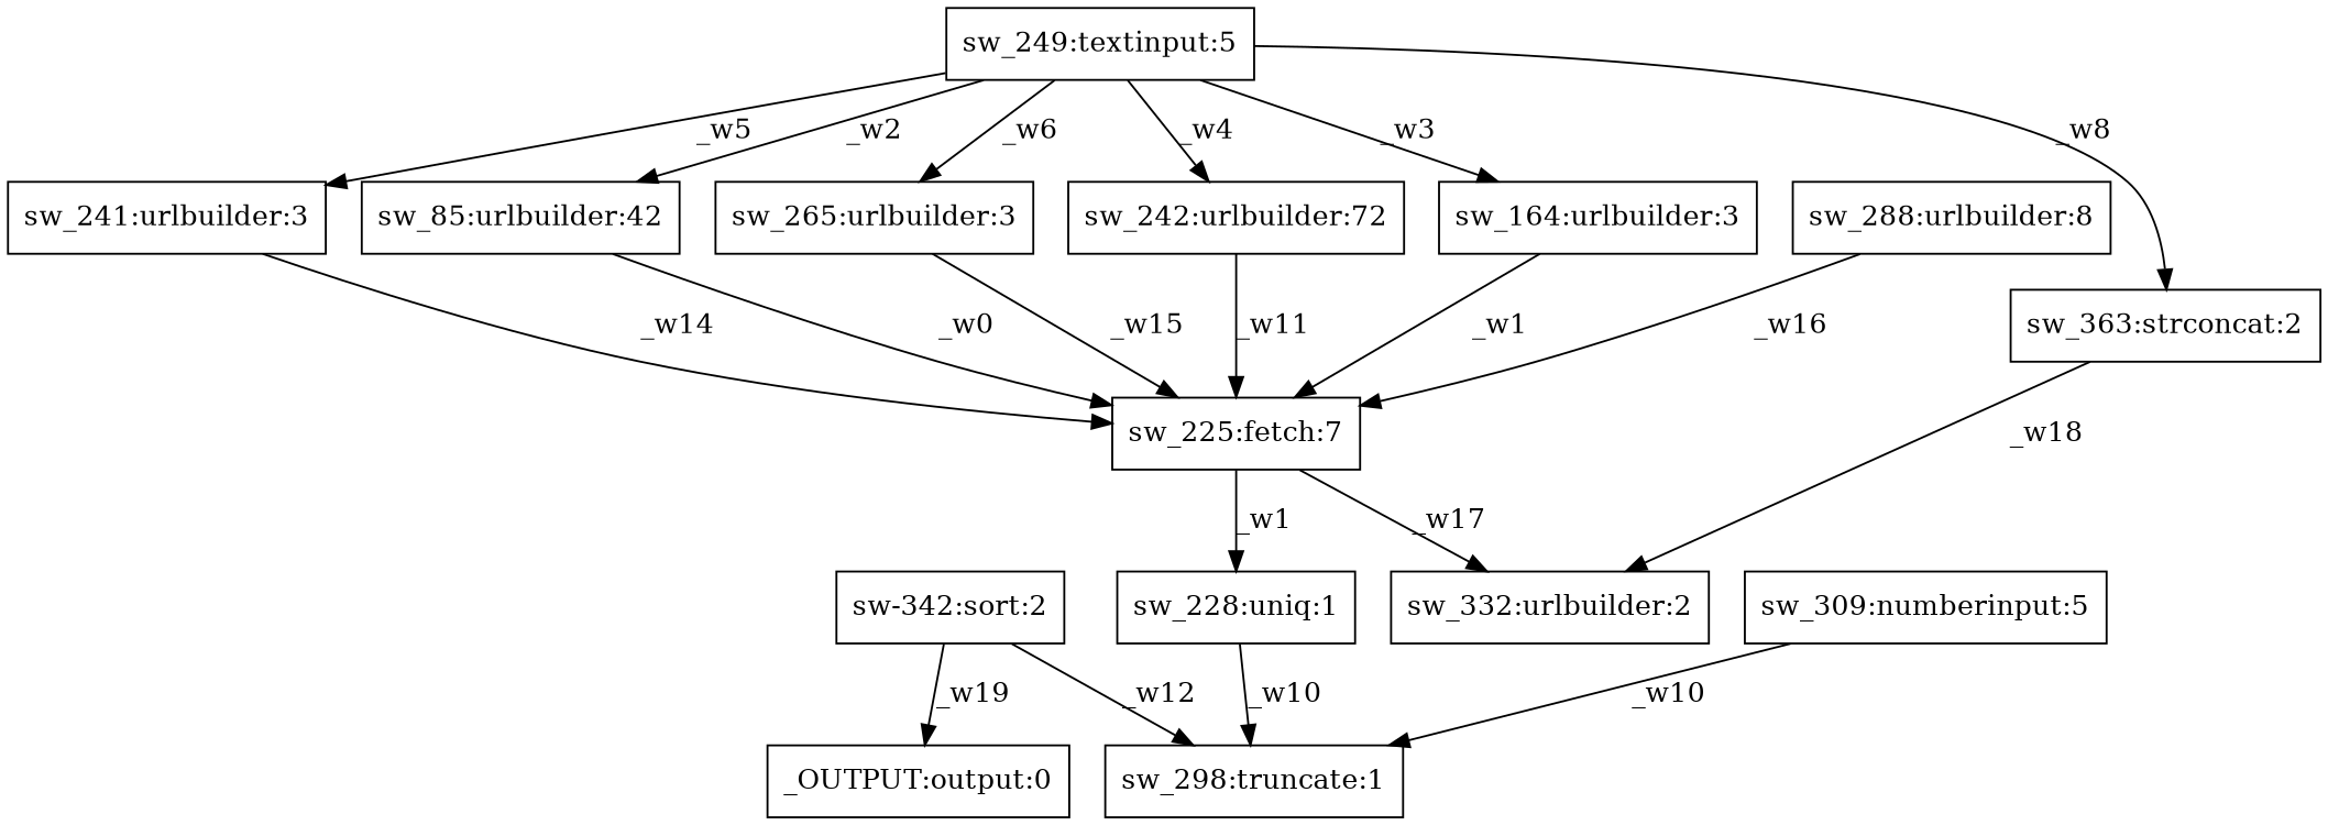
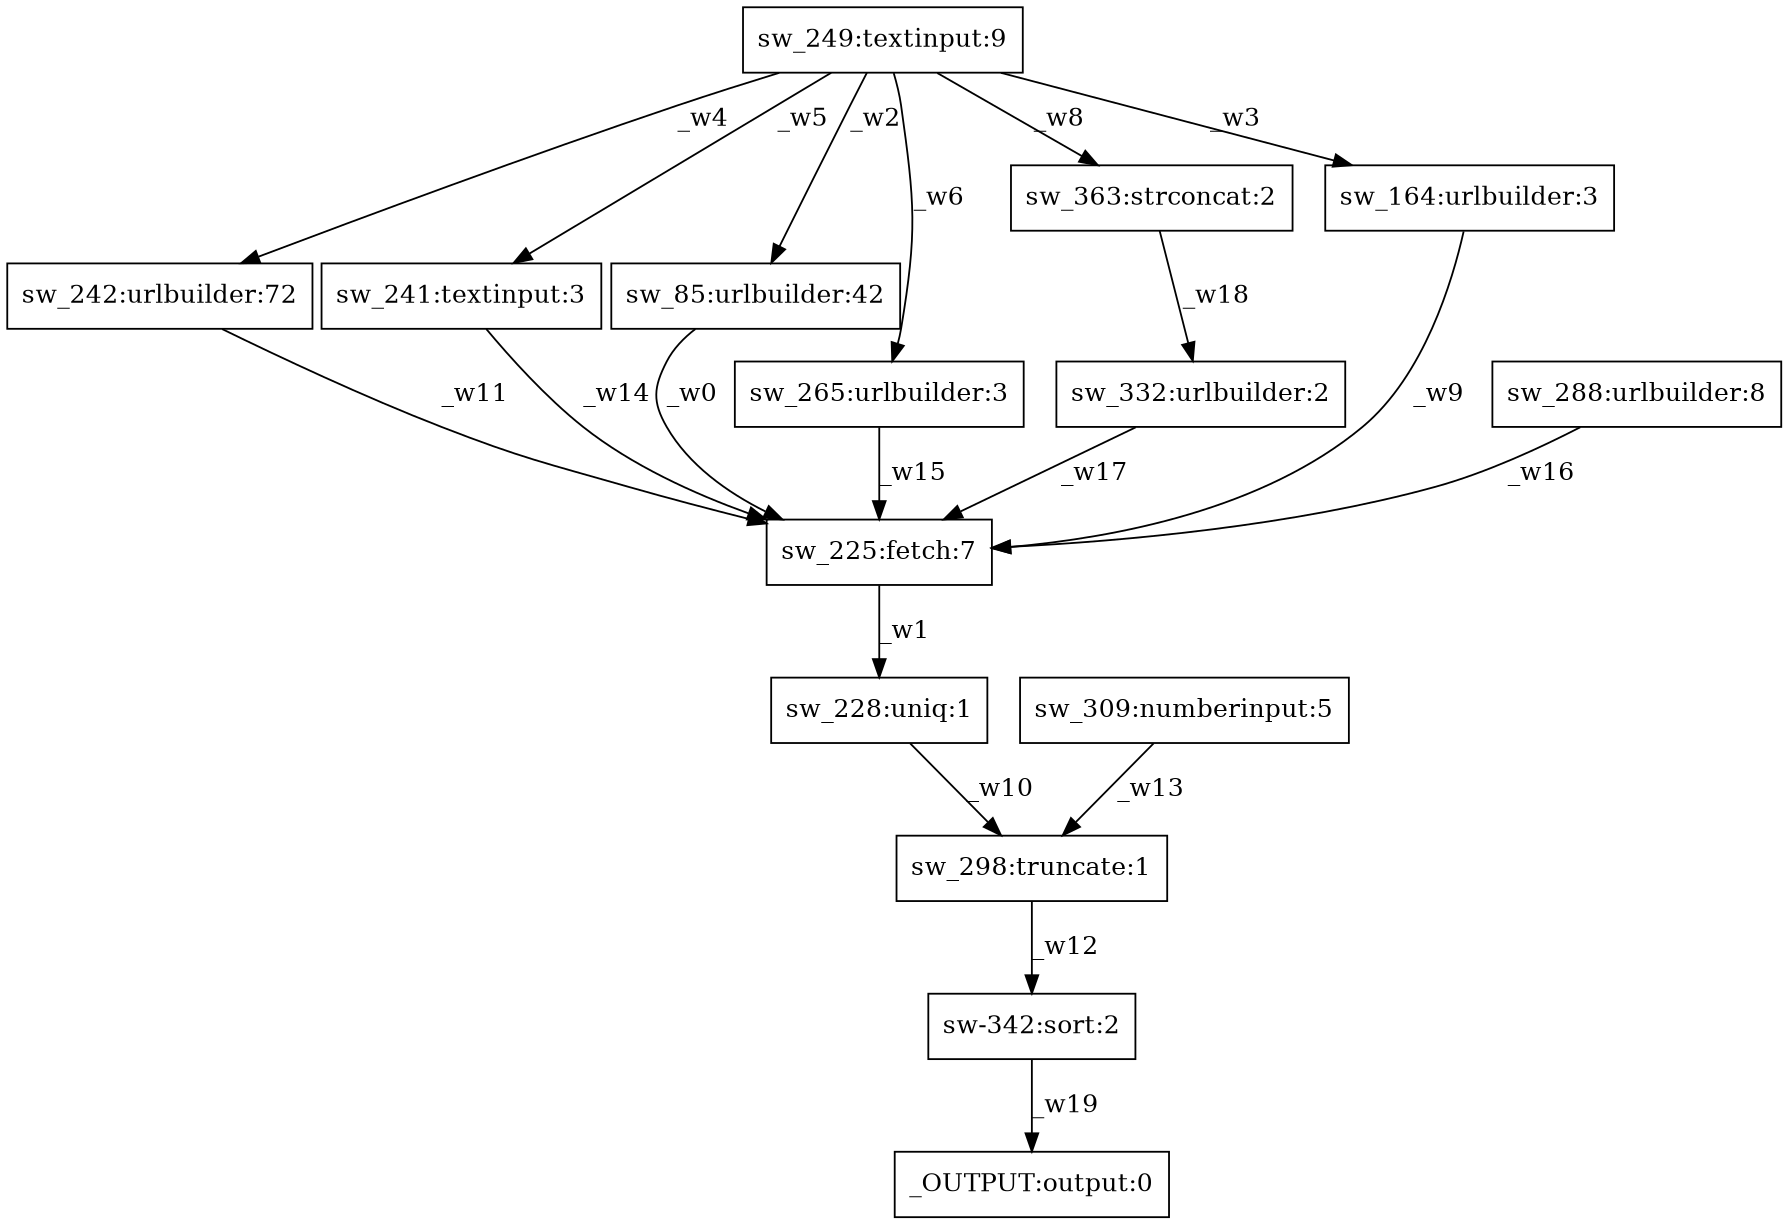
  digraph {
    node [shape=box]
    n1 [label="sw_298:truncate:1"]
    n2 [label="sw-342:sort:2"]
    n3 [label="_OUTPUT:output:0"]
    n4 [label="sw_242:urlbuilder:72"]
    n5 [label="sw_225:fetch:7"]
    n6 [label="sw_228:uniq:1"]
    n7 [label="sw_332:urlbuilder:2"]
-   n8 [label="sw_241:urlbuilder:3"]
+   n8 [label="sw_241:textinput:3"]
    n9 [label="sw_288:urlbuilder:8"]
-   n10 [label="sw_249:textinput:5"]
+   n10 [label="sw_249:textinput:9"]
    n11 [label="sw_85:urlbuilder:42"]
    n12 [label="sw_265:urlbuilder:3"]
    n13 [label="sw_363:strconcat:2"]
    n14 [label="sw_164:urlbuilder:3"]
    n15 [label="sw_309:numberinput:5"]
-   n2 -> n1 [label=_w12]
+   n1 -> n2 [label=_w12]
    n2 -> n3 [label=_w19]
    n4 -> n5 [label=_w11]
    n5 -> n6 [label=_w1]
    n6 -> n1 [label=_w10]
-   n5 -> n7 [label=_w17]
+   n7 -> n5 [label=_w17]
    n8 -> n5 [label=_w14]
    n9 -> n5 [label=_w16]
    n10 -> n4 [label=_w4]
    n10 -> n8 [label=_w5]
    n10 -> n11 [label=_w2]
    n10 -> n12 [label=_w6]
    n10 -> n13 [label=_w8]
    n10 -> n14 [label=_w3]
    n11 -> n5 [label=_w0]
    n12 -> n5 [label=_w15]
    n13 -> n7 [label=_w18]
-   n14 -> n5 [label=_w1]
-   n15 -> n1 [label=_w10]
+   n14 -> n5 [label=_w9]
+   n15 -> n1 [label=_w13]
  }
